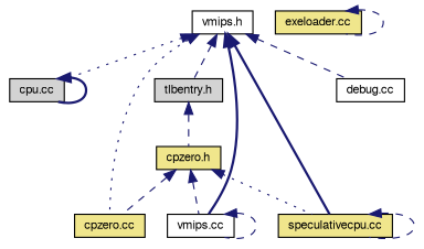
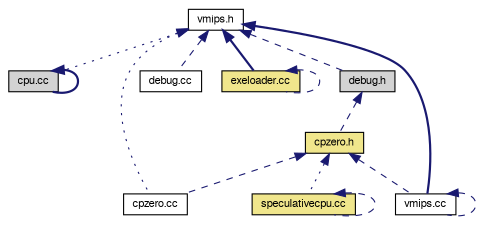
  digraph {
    node [color=black fillcolor=khaki fontname=FreeSans fontsize=10 shape=record style=filled]
    edge [color=midnightblue dir=back fontname=FreeSans fontsize=10 labelfontname=FreeSans labelfontsize=10 style=dashed]
    n1 [fillcolor=white fontcolor=black height=0.2 label="vmips.h" width=0.4]
    n2 [fillcolor=lightgrey height=0.2 label="cpu.cc" width=0.4]
-   n3 [height=0.2 label="cpzero.cc" width=0.4]
+   n3 [fillcolor=white height=0.2 label="cpzero.cc" width=0.4]
    n4 [fillcolor=white height=0.2 label="debug.cc" width=0.4]
    n5 [height=0.2 label="exeloader.cc" width=0.4]
-   n6 [fillcolor=lightgrey height=0.2 label="tlbentry.h" width=0.4]
+   n6 [fillcolor=lightgrey height=0.2 label="debug.h" width=0.4]
    n7 [fillcolor=white height=0.2 label="vmips.cc" width=0.4]
    n8 [height=0.2 label="cpzero.h" width=0.4]
    n9 [height=0.2 label="speculativecpu.cc" width=0.4]
    n1 -> n2 [style=dotted]
    n1 -> n3 [style=dotted]
    n1 -> n4
-   n1 -> n9 [style=bold]
+   n1 -> n5 [style=bold]
    n1 -> n6
    n1 -> n7 [style=bold]
    n2 -> n2 [style=bold]
    n5 -> n5
    n6 -> n8
    n7 -> n7
    n8 -> n3
    n8 -> n7
    n8 -> n9 [style=dotted]
    n9 -> n9
  }
